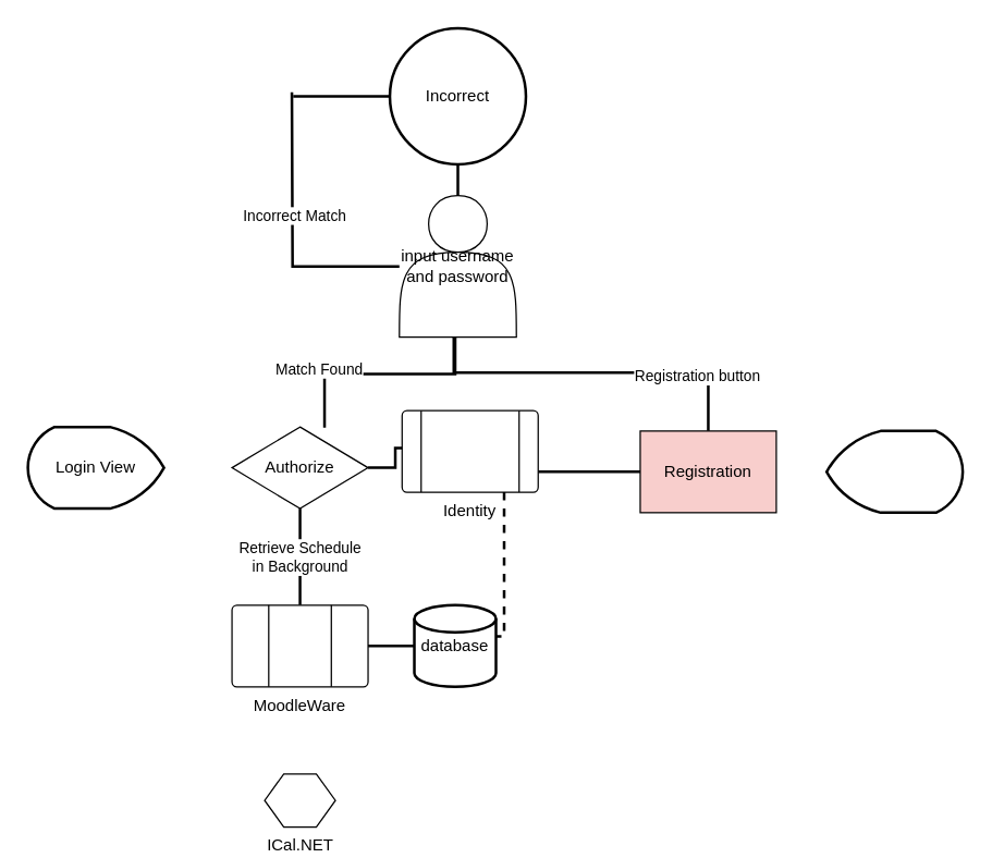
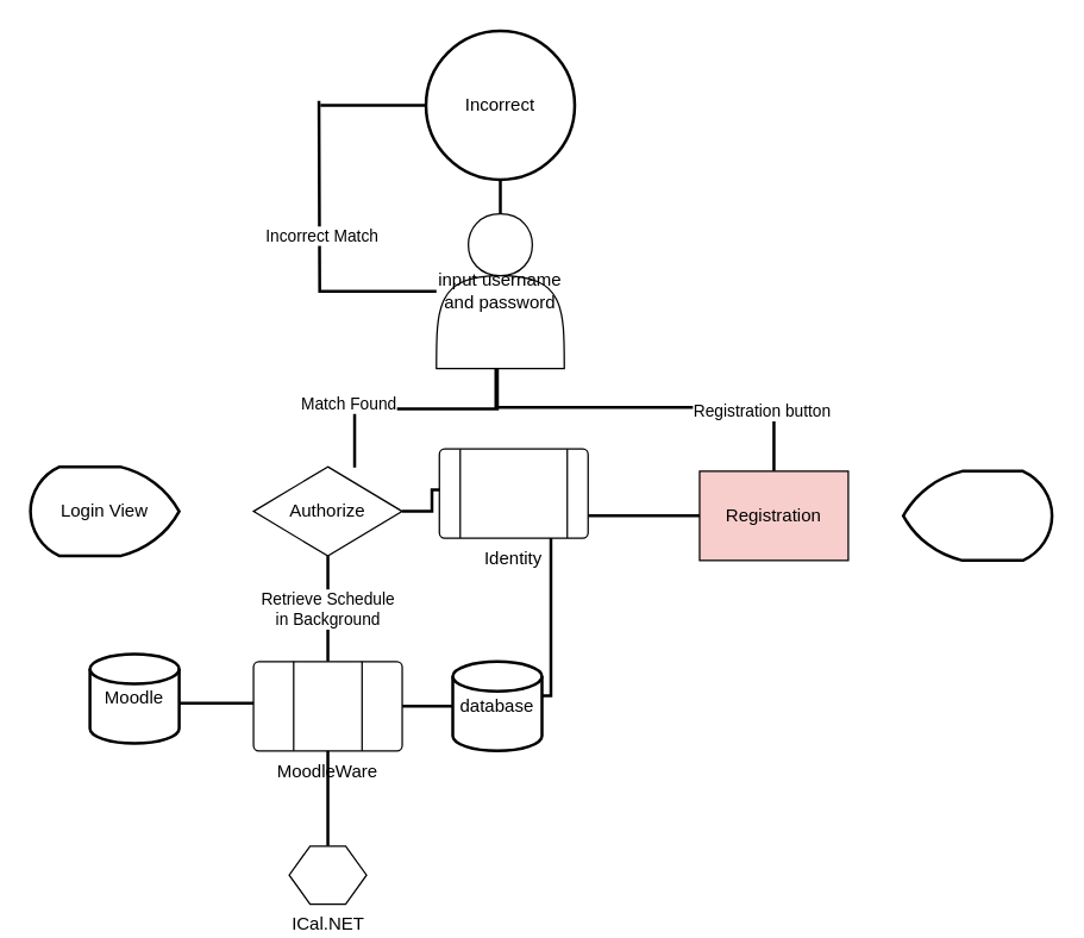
  <mxCell id="0" />
  <mxCell id="1" parent="0" />
  <mxCell id="2" style="edgeStyle=orthogonalEdgeStyle;rounded=0;orthogonalLoop=1;jettySize=auto;html=1;strokeWidth=2;endArrow=none;endFill=0;" edge="1" parent="1" source="4" target="11"><mxGeometry relative="1" as="geometry" /></mxCell>
  <mxCell id="3" style="edgeStyle=orthogonalEdgeStyle;rounded=0;orthogonalLoop=1;jettySize=auto;html=1;strokeWidth=2;endArrow=none;endFill=0;" edge="1" parent="1" source="4"><mxGeometry relative="1" as="geometry"><mxPoint x="215" y="70" as="targetPoint" /></mxGeometry></mxCell>
  <mxCell id="4" value="Incorrect" style="strokeWidth=2;html=1;shape=mxgraph.flowchart.start_2;whiteSpace=wrap;" vertex="1" parent="1"><mxGeometry x="286" y="20" width="100" height="100" as="geometry" /></mxCell>
  <mxCell id="5" value="database" style="strokeWidth=2;html=1;shape=mxgraph.flowchart.database;whiteSpace=wrap;" vertex="1" parent="1"><mxGeometry x="304" y="444" width="60" height="60" as="geometry" /></mxCell>
  <mxCell id="6" value="Registration button" style="edgeStyle=orthogonalEdgeStyle;rounded=0;orthogonalLoop=1;jettySize=auto;html=1;strokeWidth=2;endArrow=none;endFill=0;" edge="1" parent="1" source="11" target="16"><mxGeometry x="0.605" y="-3" relative="1" as="geometry"><Array as="points"><mxPoint x="333" y="273" /><mxPoint x="520" y="273" /></Array><mxPoint as="offset" /></mxGeometry></mxCell>
  <mxCell id="7" style="edgeStyle=orthogonalEdgeStyle;rounded=0;orthogonalLoop=1;jettySize=auto;html=1;entryX=0.68;entryY=0.008;entryDx=0;entryDy=0;entryPerimeter=0;strokeWidth=2;endArrow=none;endFill=0;" edge="1" parent="1" source="11" target="14"><mxGeometry relative="1" as="geometry"><Array as="points"><mxPoint x="334" y="274" /><mxPoint x="238" y="274" /></Array></mxGeometry></mxCell>
  <mxCell id="8" value="Match Found" style="edgeLabel;html=1;align=center;verticalAlign=middle;resizable=0;points=[];" vertex="1" connectable="0" parent="7"><mxGeometry x="0.386" y="-2" relative="1" as="geometry"><mxPoint x="-15" y="-2" as="offset" /></mxGeometry></mxCell>
  <mxCell id="9" style="edgeStyle=orthogonalEdgeStyle;rounded=0;orthogonalLoop=1;jettySize=auto;html=1;strokeWidth=2;endArrow=none;endFill=0;" edge="1" parent="1" source="11"><mxGeometry relative="1" as="geometry"><mxPoint x="214" y="67" as="targetPoint" /></mxGeometry></mxCell>
  <mxCell id="10" value="Incorrect Match" style="edgeLabel;html=1;align=center;verticalAlign=middle;resizable=0;points=[];" vertex="1" connectable="0" parent="9"><mxGeometry x="0.134" y="-1" relative="1" as="geometry"><mxPoint y="1" as="offset" /></mxGeometry></mxCell>
  <mxCell id="11" value="input username and password" style="shape=actor;whiteSpace=wrap;html=1;" vertex="1" parent="1"><mxGeometry x="293" y="143" width="86" height="104" as="geometry" /></mxCell>
  <mxCell id="12" value="Retrieve Schedule&lt;br&gt;in Background" style="edgeStyle=orthogonalEdgeStyle;rounded=0;orthogonalLoop=1;jettySize=auto;html=1;strokeWidth=2;endArrow=none;endFill=0;" edge="1" parent="1" source="14" target="19"><mxGeometry relative="1" as="geometry"><mxPoint x="80" y="237.5" as="targetPoint" /></mxGeometry></mxCell>
  <mxCell id="13" style="edgeStyle=orthogonalEdgeStyle;rounded=0;orthogonalLoop=1;jettySize=auto;html=1;entryX=0.13;entryY=0.458;entryDx=0;entryDy=0;entryPerimeter=0;strokeWidth=2;endArrow=none;endFill=0;" edge="1" parent="1" source="14" target="23"><mxGeometry relative="1" as="geometry" /></mxCell>
  <mxCell id="14" value="Authorize" style="rhombus;whiteSpace=wrap;html=1;align=center;verticalAlign=middle;treeFolding=1;treeMoving=1;" vertex="1" parent="1"><mxGeometry x="170" y="313" width="100" height="60" as="geometry" /></mxCell>
  <mxCell id="15" style="edgeStyle=orthogonalEdgeStyle;rounded=0;orthogonalLoop=1;jettySize=auto;html=1;strokeWidth=2;endArrow=none;endFill=0;" edge="1" parent="1" target="23"><mxGeometry relative="1" as="geometry"><mxPoint x="479" y="343" as="sourcePoint" /><Array as="points"><mxPoint x="479" y="346" /></Array></mxGeometry></mxCell>
  <mxCell id="16" value="Registration" style="whiteSpace=wrap;html=1;align=center;verticalAlign=middle;treeFolding=1;treeMoving=1;fillColor=#f8cecc;" vertex="1" parent="1"><mxGeometry x="470" y="316" width="100" height="60" as="geometry" /></mxCell>
  <mxCell id="17" style="edgeStyle=orthogonalEdgeStyle;rounded=0;orthogonalLoop=1;jettySize=auto;html=1;strokeWidth=2;endArrow=none;endFill=0;" edge="1" parent="1" source="19" target="5"><mxGeometry relative="1" as="geometry"><mxPoint x="-20" y="237.5" as="sourcePoint" /></mxGeometry></mxCell>
+ <mxCell id="18" style="edgeStyle=orthogonalEdgeStyle;rounded=0;orthogonalLoop=1;jettySize=auto;html=1;strokeWidth=2;endArrow=none;endFill=0;startArrow=none;" edge="1" parent="1" source="21" target="20"><mxGeometry relative="1" as="geometry"><Array as="points"><mxPoint x="89" y="472" /></Array></mxGeometry></mxCell>
  <mxCell id="19" value="MoodleWare" style="verticalLabelPosition=bottom;verticalAlign=top;html=1;shape=process;whiteSpace=wrap;rounded=1;size=0.27;arcSize=6;" vertex="1" parent="1"><mxGeometry x="170" y="444" width="100" height="60" as="geometry" /></mxCell>
+ <mxCell id="20" value="Moodle" style="strokeWidth=2;html=1;shape=mxgraph.flowchart.database;whiteSpace=wrap;" vertex="1" parent="1"><mxGeometry x="60" y="439" width="60" height="60" as="geometry" /></mxCell>
  <mxCell id="21" value="ICal.NET" style="verticalLabelPosition=bottom;verticalAlign=top;html=1;shape=hexagon;perimeter=hexagonPerimeter2;arcSize=6;size=0.27;" vertex="1" parent="1"><mxGeometry x="194" y="568" width="52" height="39" as="geometry" /></mxCell>
- <mxCell id="22" style="edgeStyle=orthogonalEdgeStyle;rounded=0;orthogonalLoop=1;jettySize=auto;html=1;strokeWidth=2;endArrow=none;endFill=0;dashed=1;" edge="1" parent="1" source="23" target="5"><mxGeometry relative="1" as="geometry"><Array as="points"><mxPoint x="370" y="467" /></Array></mxGeometry></mxCell>
+ <mxCell id="22" style="edgeStyle=orthogonalEdgeStyle;rounded=0;orthogonalLoop=1;jettySize=auto;html=1;strokeWidth=2;endArrow=none;endFill=0;" edge="1" parent="1" source="23" target="5"><mxGeometry relative="1" as="geometry"><Array as="points"><mxPoint x="370" y="467" /></Array></mxGeometry></mxCell>
  <mxCell id="23" value="Identity" style="verticalLabelPosition=bottom;verticalAlign=top;html=1;shape=process;whiteSpace=wrap;rounded=1;size=0.14;arcSize=6;" vertex="1" parent="1"><mxGeometry x="295" y="301" width="100" height="60" as="geometry" /></mxCell>
  <mxCell id="24" value="Login View" style="strokeWidth=2;html=1;shape=mxgraph.flowchart.display;whiteSpace=wrap;rotation=0;horizontal=1;flipH=1;flipV=1;" vertex="1" parent="1"><mxGeometry x="20" y="313" width="100" height="60" as="geometry" /></mxCell>
  <mxCell id="25" value="" style="strokeWidth=2;html=1;shape=mxgraph.flowchart.display;whiteSpace=wrap;" vertex="1" parent="1"><mxGeometry x="607" y="316" width="100" height="60" as="geometry" /></mxCell>
